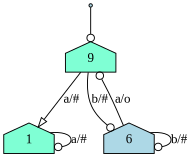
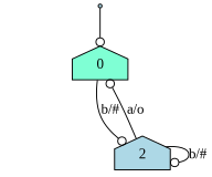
  digraph {
    fontname="Liberation Serif"
    node [fillcolor=aquamarine fontname="Liberation Serif" shape=house style=filled]
    edge [arrowhead=odot fontname="Liberation Serif"]
-   0 [label=9]
-   1
-   2 [fillcolor=lightblue label=6]
+   0
+   2 [fillcolor=lightblue]
    qi [fillcolor=lightblue shape=point]
-   0 -> 1 [arrowhead=onormal label="a/#"]
    0 -> 2 [label="b/#"]
-   1 -> 1 [label="a/#"]
    2 -> 0 [label="a/o"]
    2 -> 2 [label="b/#"]
    qi -> 0
  }
